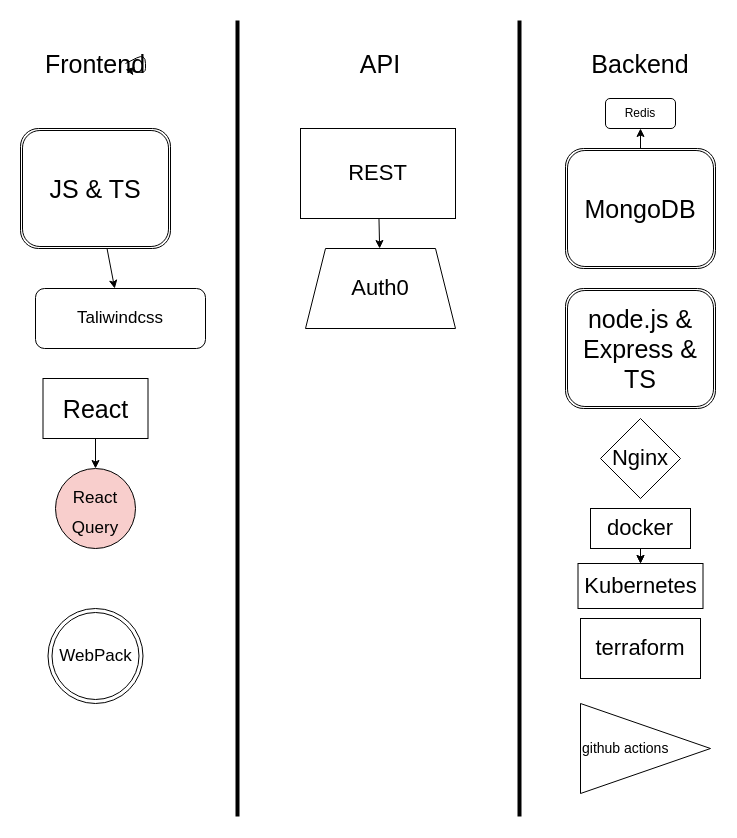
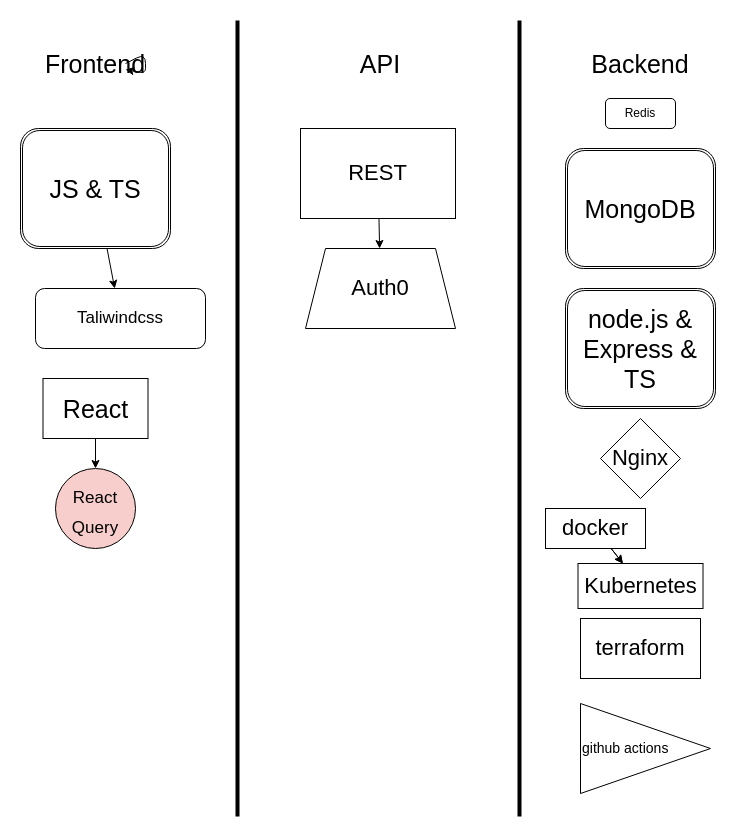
  <mxCell id="0" />
  <mxCell id="1" parent="0" />
  <mxCell id="2" value="" style="line;strokeWidth=4;direction=south;html=1;perimeter=backbonePerimeter;points=[];outlineConnect=0;" parent="1" vertex="1"><mxGeometry x="232" y="20" width="10" height="796" as="geometry" /></mxCell>
  <mxCell id="3" value="" style="line;strokeWidth=4;direction=south;html=1;perimeter=backbonePerimeter;points=[];outlineConnect=0;" parent="1" vertex="1"><mxGeometry x="514" y="20" width="10" height="796" as="geometry" /></mxCell>
  <mxCell id="4" value="" style="edgeStyle=none;html=1;fontSize=17;" parent="1" source="5" target="11" edge="1"><mxGeometry relative="1" as="geometry" /></mxCell>
  <mxCell id="5" value="&lt;font style=&quot;font-size: 25px;&quot;&gt;JS &amp;amp; TS&lt;/font&gt;" style="shape=ext;double=1;rounded=1;whiteSpace=wrap;html=1;" parent="1" vertex="1"><mxGeometry x="20" y="128" width="150" height="120" as="geometry" /></mxCell>
  <mxCell id="6" value="Frontend" style="text;html=1;strokeColor=none;fillColor=none;align=center;verticalAlign=middle;whiteSpace=wrap;rounded=0;fontSize=25;" parent="1" vertex="1"><mxGeometry x="65" y="48" width="60" height="30" as="geometry" /></mxCell>
  <mxCell id="7" style="edgeStyle=none;html=1;exitX=1;exitY=0.5;exitDx=0;exitDy=0;fontSize=25;" parent="1" source="6" target="6" edge="1"><mxGeometry relative="1" as="geometry" /></mxCell>
  <mxCell id="8" value="" style="edgeStyle=none;html=1;fontSize=25;" parent="1" source="9" target="10" edge="1"><mxGeometry relative="1" as="geometry" /></mxCell>
  <mxCell id="9" value="React" style="whiteSpace=wrap;html=1;fontSize=25;rounded=0;" parent="1" vertex="1"><mxGeometry x="42.5" y="378" width="105" height="60" as="geometry" /></mxCell>
  <mxCell id="10" value="&lt;font style=&quot;font-size: 17px;&quot;&gt;React Query&lt;/font&gt;" style="ellipse;whiteSpace=wrap;html=1;fontSize=25;rounded=1;fillColor=#f8cecc;" parent="1" vertex="1"><mxGeometry x="55" y="468" width="80" height="80" as="geometry" /></mxCell>
  <mxCell id="11" value="&lt;font style=&quot;font-size: 17px;&quot;&gt;Taliwindcss&lt;/font&gt;" style="whiteSpace=wrap;html=1;rounded=1;" parent="1" vertex="1"><mxGeometry x="35" y="288" width="170" height="60" as="geometry" /></mxCell>
- <mxCell id="12" value="WebPack" style="ellipse;shape=doubleEllipse;whiteSpace=wrap;html=1;aspect=fixed;fontSize=17;" parent="1" vertex="1"><mxGeometry x="47.5" y="608" width="95" height="95" as="geometry" /></mxCell>
  <mxCell id="13" value="Backend" style="text;html=1;strokeColor=none;fillColor=none;align=center;verticalAlign=middle;whiteSpace=wrap;rounded=0;fontSize=25;" parent="1" vertex="1"><mxGeometry x="610" y="48" width="60" height="30" as="geometry" /></mxCell>
- <mxCell id="14" value="" style="edgeStyle=none;html=1;fontSize=22;" parent="1" source="15" target="16" edge="1"><mxGeometry relative="1" as="geometry" /></mxCell>
  <mxCell id="15" value="&lt;span style=&quot;font-size: 25px;&quot;&gt;MongoDB&lt;/span&gt;" style="shape=ext;double=1;rounded=1;whiteSpace=wrap;html=1;" parent="1" vertex="1"><mxGeometry x="565" y="148" width="150" height="120" as="geometry" /></mxCell>
  <mxCell id="16" value="Redis" style="whiteSpace=wrap;html=1;rounded=1;" parent="1" vertex="1"><mxGeometry x="605" y="98" width="70" height="30" as="geometry" /></mxCell>
  <mxCell id="17" value="&lt;span style=&quot;font-size: 25px;&quot;&gt;node.js &amp;amp;&lt;br&gt;Express &amp;amp; TS&lt;br&gt;&lt;/span&gt;" style="shape=ext;double=1;rounded=1;whiteSpace=wrap;html=1;" parent="1" vertex="1"><mxGeometry x="565" y="288" width="150" height="120" as="geometry" /></mxCell>
  <mxCell id="18" value="Nginx" style="rhombus;whiteSpace=wrap;html=1;fontSize=22;" parent="1" vertex="1"><mxGeometry x="600" y="418" width="80" height="80" as="geometry" /></mxCell>
  <mxCell id="19" value="" style="edgeStyle=none;html=1;fontSize=22;" parent="1" source="21" target="22" edge="1"><mxGeometry relative="1" as="geometry" /></mxCell>
  <mxCell id="20" value="" style="edgeStyle=none;html=1;fontSize=22;" parent="1" source="21" target="22" edge="1"><mxGeometry relative="1" as="geometry" /></mxCell>
- <mxCell id="21" value="docker" style="rounded=0;whiteSpace=wrap;html=1;fontSize=22;" parent="1" vertex="1"><mxGeometry x="590" y="508" width="100" height="40" as="geometry" /></mxCell>
+ <mxCell id="21" value="docker" style="rounded=0;whiteSpace=wrap;html=1;fontSize=22;" parent="1" vertex="1"><mxGeometry x="545" y="508" width="100" height="40" as="geometry" /></mxCell>
  <mxCell id="22" value="Kubernetes" style="whiteSpace=wrap;html=1;fontSize=22;rounded=0;" parent="1" vertex="1"><mxGeometry x="577.5" y="563" width="125" height="45" as="geometry" /></mxCell>
  <mxCell id="23" value="terraform" style="rounded=0;whiteSpace=wrap;html=1;fontSize=22;" parent="1" vertex="1"><mxGeometry x="580" y="618" width="120" height="60" as="geometry" /></mxCell>
  <mxCell id="24" value="&lt;font style=&quot;font-size: 14px;&quot;&gt;github actions&lt;/font&gt;" style="triangle;whiteSpace=wrap;html=1;fontSize=12;align=left;" parent="1" vertex="1"><mxGeometry x="580" y="703" width="130" height="90" as="geometry" /></mxCell>
  <mxCell id="25" value="API" style="text;html=1;strokeColor=none;fillColor=none;align=center;verticalAlign=middle;whiteSpace=wrap;rounded=0;fontSize=25;" parent="1" vertex="1"><mxGeometry x="350" y="48" width="60" height="30" as="geometry" /></mxCell>
  <mxCell id="26" value="&lt;font style=&quot;font-size: 22px;&quot;&gt;Auth0&lt;/font&gt;" style="shape=trapezoid;perimeter=trapezoidPerimeter;whiteSpace=wrap;html=1;fixedSize=1;fontSize=14;" parent="1" vertex="1"><mxGeometry x="305" y="248" width="150" height="80" as="geometry" /></mxCell>
  <mxCell id="27" value="" style="edgeStyle=none;html=1;fontSize=22;" parent="1" source="28" target="26" edge="1"><mxGeometry relative="1" as="geometry" /></mxCell>
  <mxCell id="28" value="REST" style="rounded=0;whiteSpace=wrap;html=1;fontSize=22;" parent="1" vertex="1"><mxGeometry x="300" y="128" width="155" height="90" as="geometry" /></mxCell>
